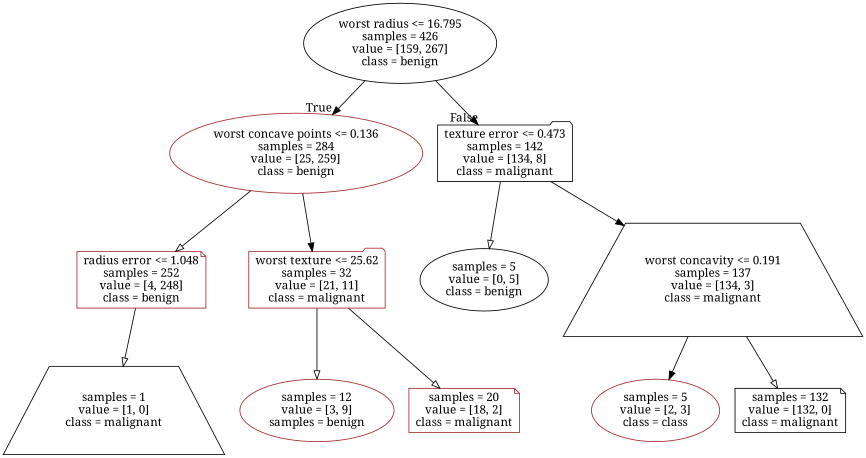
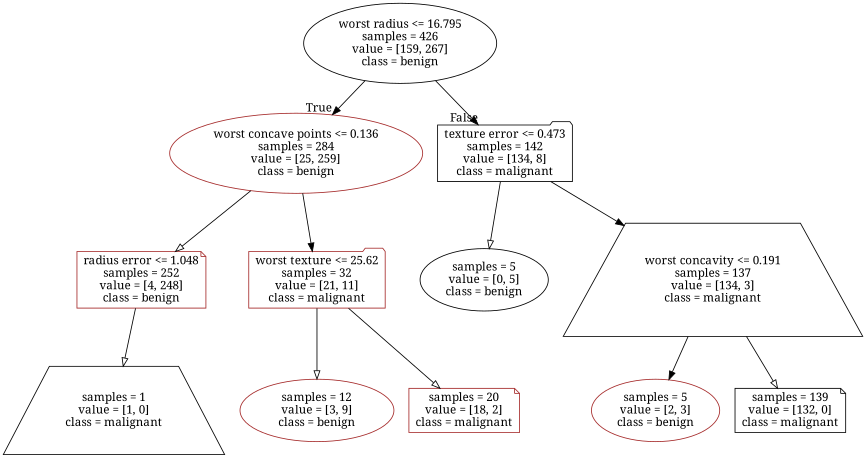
  digraph {
    fontname="Noto Serif"
    node [color=black fontname="Noto Serif" shape=ellipse]
    edge [arrowhead=onormal fontname="Noto Serif"]
    n1 [label="worst radius <= 16.795\nsamples = 426\nvalue = [159, 267]\nclass = benign"]
    n2 [color=brown label="worst concave points <= 0.136\nsamples = 284\nvalue = [25, 259]\nclass = benign"]
    n3 [label="texture error <= 0.473\nsamples = 142\nvalue = [134, 8]\nclass = malignant" shape=folder]
    n4 [color=brown label="radius error <= 1.048\nsamples = 252\nvalue = [4, 248]\nclass = benign" shape=note]
    n5 [color=brown label="worst texture <= 25.62\nsamples = 32\nvalue = [21, 11]\nclass = malignant" shape=folder]
    n6 [label="samples = 5\nvalue = [0, 5]\nclass = benign"]
    n7 [label="worst concavity <= 0.191\nsamples = 137\nvalue = [134, 3]\nclass = malignant" shape=trapezium]
    n8 [label="samples = 1\nvalue = [1, 0]\nclass = malignant" shape=trapezium]
-   n9 [color=brown label="samples = 12\nvalue = [3, 9]\nsamples = benign"]
+   n9 [color=brown label="samples = 12\nvalue = [3, 9]\nclass = benign"]
    n10 [color=brown label="samples = 20\nvalue = [18, 2]\nclass = malignant" shape=note]
-   n11 [color=brown label="samples = 5\nvalue = [2, 3]\nclass = class"]
-   n12 [label="samples = 132\nvalue = [132, 0]\nclass = malignant" shape=note]
+   n11 [color=brown label="samples = 5\nvalue = [2, 3]\nclass = benign"]
+   n12 [label="samples = 139\nvalue = [132, 0]\nclass = malignant" shape=note]
    n1 -> n2 [arrowhead=normal headlabel=True labelangle=45 labeldistance=2.5]
    n1 -> n3 [arrowhead=normal headlabel=False labelangle=-45 labeldistance=2.5]
    n2 -> n4
    n2 -> n5 [arrowhead=normal]
    n3 -> n6
    n3 -> n7 [arrowhead=normal]
    n4 -> n8
    n5 -> n9
    n5 -> n10
    n7 -> n11 [arrowhead=normal]
    n7 -> n12
  }
